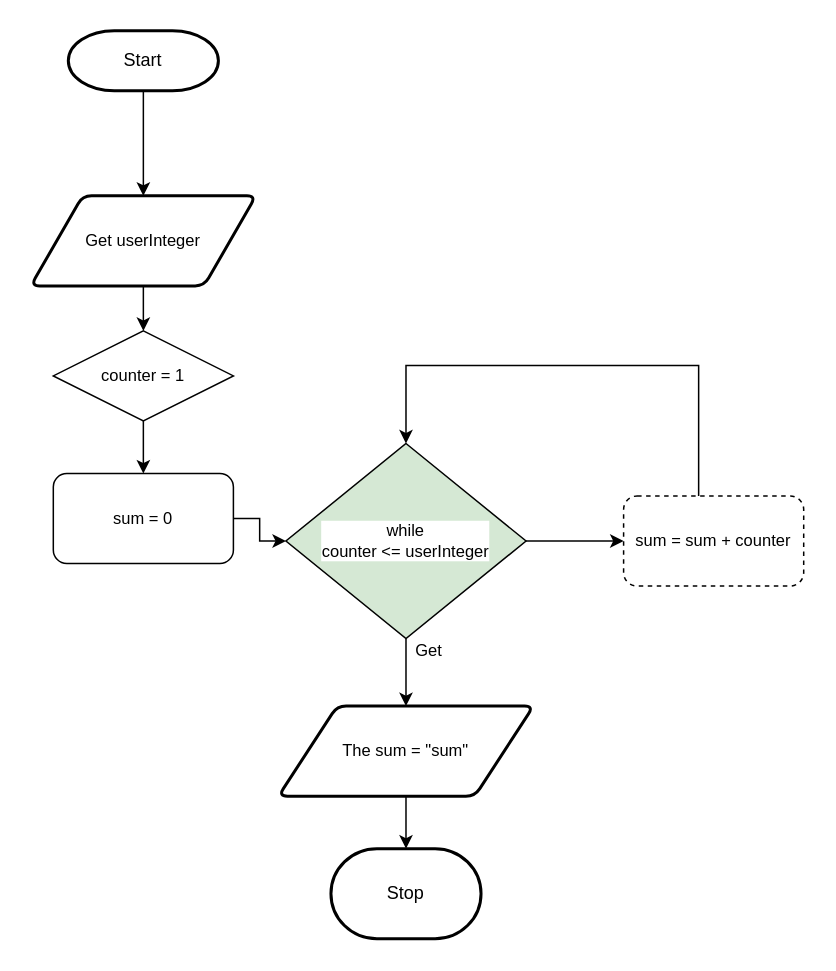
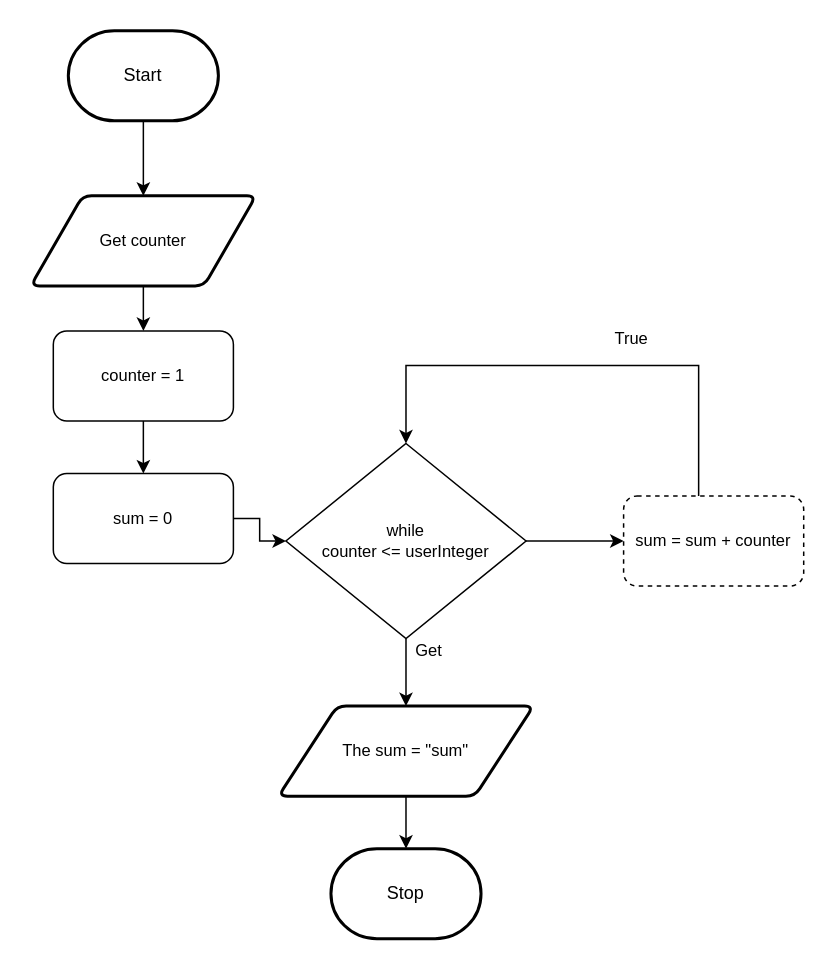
  <mxCell id="0" />
  <mxCell id="1" parent="0" />
  <mxCell id="2" value="" style="edgeStyle=orthogonalEdgeStyle;shape=connector;rounded=0;html=1;strokeColor=default;align=center;verticalAlign=middle;fontFamily=Helvetica;fontSize=11;fontColor=default;labelBackgroundColor=default;endArrow=classic;" edge="1" parent="1" source="3" target="6"><mxGeometry relative="1" as="geometry" /></mxCell>
- <mxCell id="3" value="Start" style="strokeWidth=2;html=1;shape=mxgraph.flowchart.terminator;whiteSpace=wrap;" parent="1" vertex="1"><mxGeometry x="45" y="20" width="100" height="40" as="geometry" /></mxCell>
+ <mxCell id="3" value="Start" style="strokeWidth=2;html=1;shape=mxgraph.flowchart.terminator;whiteSpace=wrap;" parent="1" vertex="1"><mxGeometry x="45" y="20" width="100" height="60" as="geometry" /></mxCell>
  <mxCell id="4" value="Stop" style="strokeWidth=2;html=1;shape=mxgraph.flowchart.terminator;whiteSpace=wrap;" vertex="1" parent="1"><mxGeometry x="220" y="565" width="100" height="60" as="geometry" /></mxCell>
  <mxCell id="5" value="" style="edgeStyle=orthogonalEdgeStyle;shape=connector;rounded=0;html=1;strokeColor=default;align=center;verticalAlign=middle;fontFamily=Helvetica;fontSize=11;fontColor=default;labelBackgroundColor=default;endArrow=classic;" edge="1" parent="1" source="6" target="11"><mxGeometry relative="1" as="geometry" /></mxCell>
- <mxCell id="6" value="Get userInteger" style="shape=parallelogram;html=1;strokeWidth=2;perimeter=parallelogramPerimeter;whiteSpace=wrap;rounded=1;arcSize=12;size=0.23;fontFamily=Helvetica;fontSize=11;fontColor=default;labelBackgroundColor=default;" vertex="1" parent="1"><mxGeometry x="20" y="130" width="150" height="60" as="geometry" /></mxCell>
+ <mxCell id="6" value="Get counter" style="shape=parallelogram;html=1;strokeWidth=2;perimeter=parallelogramPerimeter;whiteSpace=wrap;rounded=1;arcSize=12;size=0.23;fontFamily=Helvetica;fontSize=11;fontColor=default;labelBackgroundColor=default;" vertex="1" parent="1"><mxGeometry x="20" y="130" width="150" height="60" as="geometry" /></mxCell>
  <mxCell id="7" value="" style="edgeStyle=orthogonalEdgeStyle;shape=connector;rounded=0;html=1;strokeColor=default;align=center;verticalAlign=middle;fontFamily=Helvetica;fontSize=11;fontColor=default;labelBackgroundColor=default;endArrow=classic;" edge="1" parent="1" source="9" target="15"><mxGeometry relative="1" as="geometry" /></mxCell>
  <mxCell id="8" value="" style="edgeStyle=orthogonalEdgeStyle;shape=connector;rounded=0;html=1;strokeColor=default;align=center;verticalAlign=middle;fontFamily=Helvetica;fontSize=11;fontColor=default;labelBackgroundColor=default;endArrow=classic;" edge="1" parent="1" source="9" target="18"><mxGeometry relative="1" as="geometry" /></mxCell>
- <mxCell id="9" value="while&lt;div&gt;counter &amp;lt;= userInteger&lt;/div&gt;" style="rhombus;whiteSpace=wrap;html=1;fontFamily=Helvetica;fontSize=11;fontColor=default;labelBackgroundColor=default;fillColor=#d5e8d4;" vertex="1" parent="1"><mxGeometry x="190" y="295" width="160" height="130" as="geometry" /></mxCell>
+ <mxCell id="9" value="while&lt;div&gt;counter &amp;lt;= userInteger&lt;/div&gt;" style="rhombus;whiteSpace=wrap;html=1;fontFamily=Helvetica;fontSize=11;fontColor=default;labelBackgroundColor=default;" vertex="1" parent="1"><mxGeometry x="190" y="295" width="160" height="130" as="geometry" /></mxCell>
  <mxCell id="10" value="" style="edgeStyle=orthogonalEdgeStyle;shape=connector;rounded=0;html=1;strokeColor=default;align=center;verticalAlign=middle;fontFamily=Helvetica;fontSize=11;fontColor=default;labelBackgroundColor=default;endArrow=classic;" edge="1" parent="1" source="11" target="13"><mxGeometry relative="1" as="geometry" /></mxCell>
- <mxCell id="11" value="counter = 1" style="rhombus;whiteSpace=wrap;html=1;fontFamily=Helvetica;fontSize=11;fontColor=default;labelBackgroundColor=default;" vertex="1" parent="1"><mxGeometry x="35" y="220" width="120" height="60" as="geometry" /></mxCell>
+ <mxCell id="11" value="counter = 1" style="rounded=1;whiteSpace=wrap;html=1;fontFamily=Helvetica;fontSize=11;fontColor=default;labelBackgroundColor=default;" vertex="1" parent="1"><mxGeometry x="35" y="220" width="120" height="60" as="geometry" /></mxCell>
  <mxCell id="12" value="" style="edgeStyle=orthogonalEdgeStyle;shape=connector;rounded=0;html=1;strokeColor=default;align=center;verticalAlign=middle;fontFamily=Helvetica;fontSize=11;fontColor=default;labelBackgroundColor=default;endArrow=classic;" edge="1" parent="1" source="13" target="9"><mxGeometry relative="1" as="geometry" /></mxCell>
  <mxCell id="13" value="sum = 0" style="rounded=1;whiteSpace=wrap;html=1;fontFamily=Helvetica;fontSize=11;fontColor=default;labelBackgroundColor=default;" vertex="1" parent="1"><mxGeometry x="35" y="315" width="120" height="60" as="geometry" /></mxCell>
  <mxCell id="14" style="edgeStyle=orthogonalEdgeStyle;shape=connector;rounded=0;html=1;strokeColor=default;align=center;verticalAlign=middle;fontFamily=Helvetica;fontSize=11;fontColor=default;labelBackgroundColor=default;endArrow=classic;entryX=0.5;entryY=0;entryDx=0;entryDy=0;" edge="1" parent="1" source="15" target="9"><mxGeometry relative="1" as="geometry"><mxPoint x="265" y="243" as="targetPoint" /><Array as="points"><mxPoint x="465" y="243" /><mxPoint x="270" y="243" /></Array></mxGeometry></mxCell>
  <mxCell id="15" value="sum = sum + counter" style="rounded=1;whiteSpace=wrap;html=1;fontFamily=Helvetica;fontSize=11;fontColor=default;labelBackgroundColor=default;dashed=1;" vertex="1" parent="1"><mxGeometry x="415" y="330" width="120" height="60" as="geometry" /></mxCell>
+ <mxCell id="16" value="True" style="text;html=1;align=center;verticalAlign=middle;resizable=0;points=[];autosize=1;strokeColor=none;fillColor=none;fontFamily=Helvetica;fontSize=11;fontColor=default;labelBackgroundColor=default;" vertex="1" parent="1"><mxGeometry x="395" y="210" width="50" height="30" as="geometry" /></mxCell>
  <mxCell id="17" value="" style="edgeStyle=orthogonalEdgeStyle;shape=connector;rounded=0;html=1;strokeColor=default;align=center;verticalAlign=middle;fontFamily=Helvetica;fontSize=11;fontColor=default;labelBackgroundColor=default;endArrow=classic;" edge="1" parent="1" source="18" target="4"><mxGeometry relative="1" as="geometry" /></mxCell>
  <mxCell id="18" value="The sum = &quot;sum&quot;" style="shape=parallelogram;html=1;strokeWidth=2;perimeter=parallelogramPerimeter;whiteSpace=wrap;rounded=1;arcSize=12;size=0.23;fontFamily=Helvetica;fontSize=11;fontColor=default;labelBackgroundColor=default;" vertex="1" parent="1"><mxGeometry x="185" y="470" width="170" height="60" as="geometry" /></mxCell>
  <mxCell id="19" value="Get" style="text;html=1;align=center;verticalAlign=middle;resizable=0;points=[];autosize=1;strokeColor=none;fillColor=none;fontFamily=Helvetica;fontSize=11;fontColor=default;labelBackgroundColor=default;" vertex="1" parent="1"><mxGeometry x="260" y="418" width="50" height="30" as="geometry" /></mxCell>
